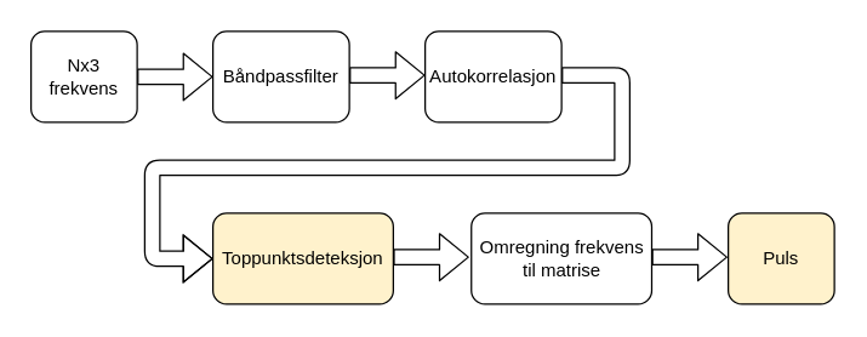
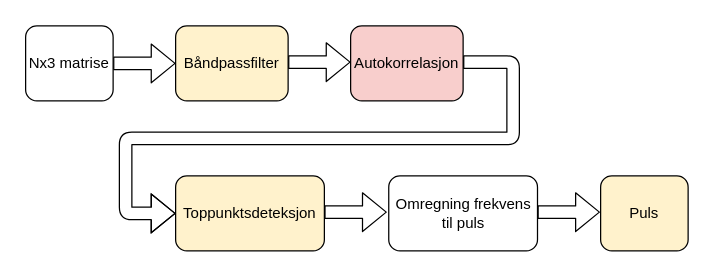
  <mxCell id="0" />
  <mxCell id="1" parent="0" />
- <mxCell id="2" value="Båndpassfilter" style="rounded=1;whiteSpace=wrap;html=1;" vertex="1" parent="1"><mxGeometry x="140" y="20" width="90" height="60" as="geometry" /></mxCell>
+ <mxCell id="2" value="Båndpassfilter" style="rounded=1;whiteSpace=wrap;html=1;fillColor=#fff2cc;" vertex="1" parent="1"><mxGeometry x="140" y="20" width="90" height="60" as="geometry" /></mxCell>
  <mxCell id="3" value="" style="shape=flexArrow;endArrow=classic;html=1;entryX=0;entryY=0.5;entryDx=0;entryDy=0;" edge="1" parent="1" target="2"><mxGeometry width="50" height="50" relative="1" as="geometry"><mxPoint x="90" y="50" as="sourcePoint" /><mxPoint x="190" y="100" as="targetPoint" /></mxGeometry></mxCell>
- <mxCell id="4" value="Nx3 frekvens" style="rounded=1;whiteSpace=wrap;html=1;" vertex="1" parent="1"><mxGeometry x="20" y="20" width="70" height="60" as="geometry" /></mxCell>
- <mxCell id="5" value="Autokorrelasjon" style="rounded=1;whiteSpace=wrap;html=1;" vertex="1" parent="1"><mxGeometry x="280" y="20" width="90" height="60" as="geometry" /></mxCell>
+ <mxCell id="4" value="Nx3 matrise" style="rounded=1;whiteSpace=wrap;html=1;" vertex="1" parent="1"><mxGeometry x="20" y="20" width="70" height="60" as="geometry" /></mxCell>
+ <mxCell id="5" value="Autokorrelasjon" style="rounded=1;whiteSpace=wrap;html=1;fillColor=#f8cecc;" vertex="1" parent="1"><mxGeometry x="280" y="20" width="90" height="60" as="geometry" /></mxCell>
  <mxCell id="6" value="" style="shape=flexArrow;endArrow=classic;html=1;entryX=0;entryY=0.5;entryDx=0;entryDy=0;" edge="1" parent="1"><mxGeometry width="50" height="50" relative="1" as="geometry"><mxPoint x="230" y="49" as="sourcePoint" /><mxPoint x="280" y="49" as="targetPoint" /></mxGeometry></mxCell>
  <mxCell id="7" value="" style="shape=flexArrow;endArrow=classic;html=1;entryX=0;entryY=0.5;entryDx=0;entryDy=0;" edge="1" parent="1" target="8"><mxGeometry width="50" height="50" relative="1" as="geometry"><mxPoint x="370" y="49" as="sourcePoint" /><mxPoint x="420" y="49" as="targetPoint" /><Array as="points"><mxPoint x="410" y="49" /><mxPoint x="410" y="110" /><mxPoint x="100" y="110" /><mxPoint x="100" y="170" /></Array></mxGeometry></mxCell>
  <mxCell id="8" value="Toppunktsdeteksjon" style="rounded=1;whiteSpace=wrap;html=1;fillColor=#fff2cc;" vertex="1" parent="1"><mxGeometry x="140" y="140" width="119" height="60" as="geometry" /></mxCell>
- <mxCell id="9" value="Omregning frekvens til matrise" style="rounded=1;whiteSpace=wrap;html=1;" vertex="1" parent="1"><mxGeometry x="310.5" y="140" width="119" height="60" as="geometry" /></mxCell>
+ <mxCell id="9" value="Omregning frekvens til puls" style="rounded=1;whiteSpace=wrap;html=1;" vertex="1" parent="1"><mxGeometry x="310.5" y="140" width="119" height="60" as="geometry" /></mxCell>
  <mxCell id="10" value="" style="shape=flexArrow;endArrow=classic;html=1;entryX=0;entryY=0.5;entryDx=0;entryDy=0;" edge="1" parent="1"><mxGeometry width="50" height="50" relative="1" as="geometry"><mxPoint x="259" y="169" as="sourcePoint" /><mxPoint x="309" y="169" as="targetPoint" /></mxGeometry></mxCell>
  <mxCell id="11" value="Puls&lt;br&gt;" style="rounded=1;whiteSpace=wrap;html=1;fillColor=#fff2cc;" vertex="1" parent="1"><mxGeometry x="480" y="140" width="70" height="60" as="geometry" /></mxCell>
  <mxCell id="12" value="" style="shape=flexArrow;endArrow=classic;html=1;entryX=0;entryY=0.5;entryDx=0;entryDy=0;" edge="1" parent="1"><mxGeometry width="50" height="50" relative="1" as="geometry"><mxPoint x="429.5" y="169" as="sourcePoint" /><mxPoint x="479.5" y="169" as="targetPoint" /></mxGeometry></mxCell>
